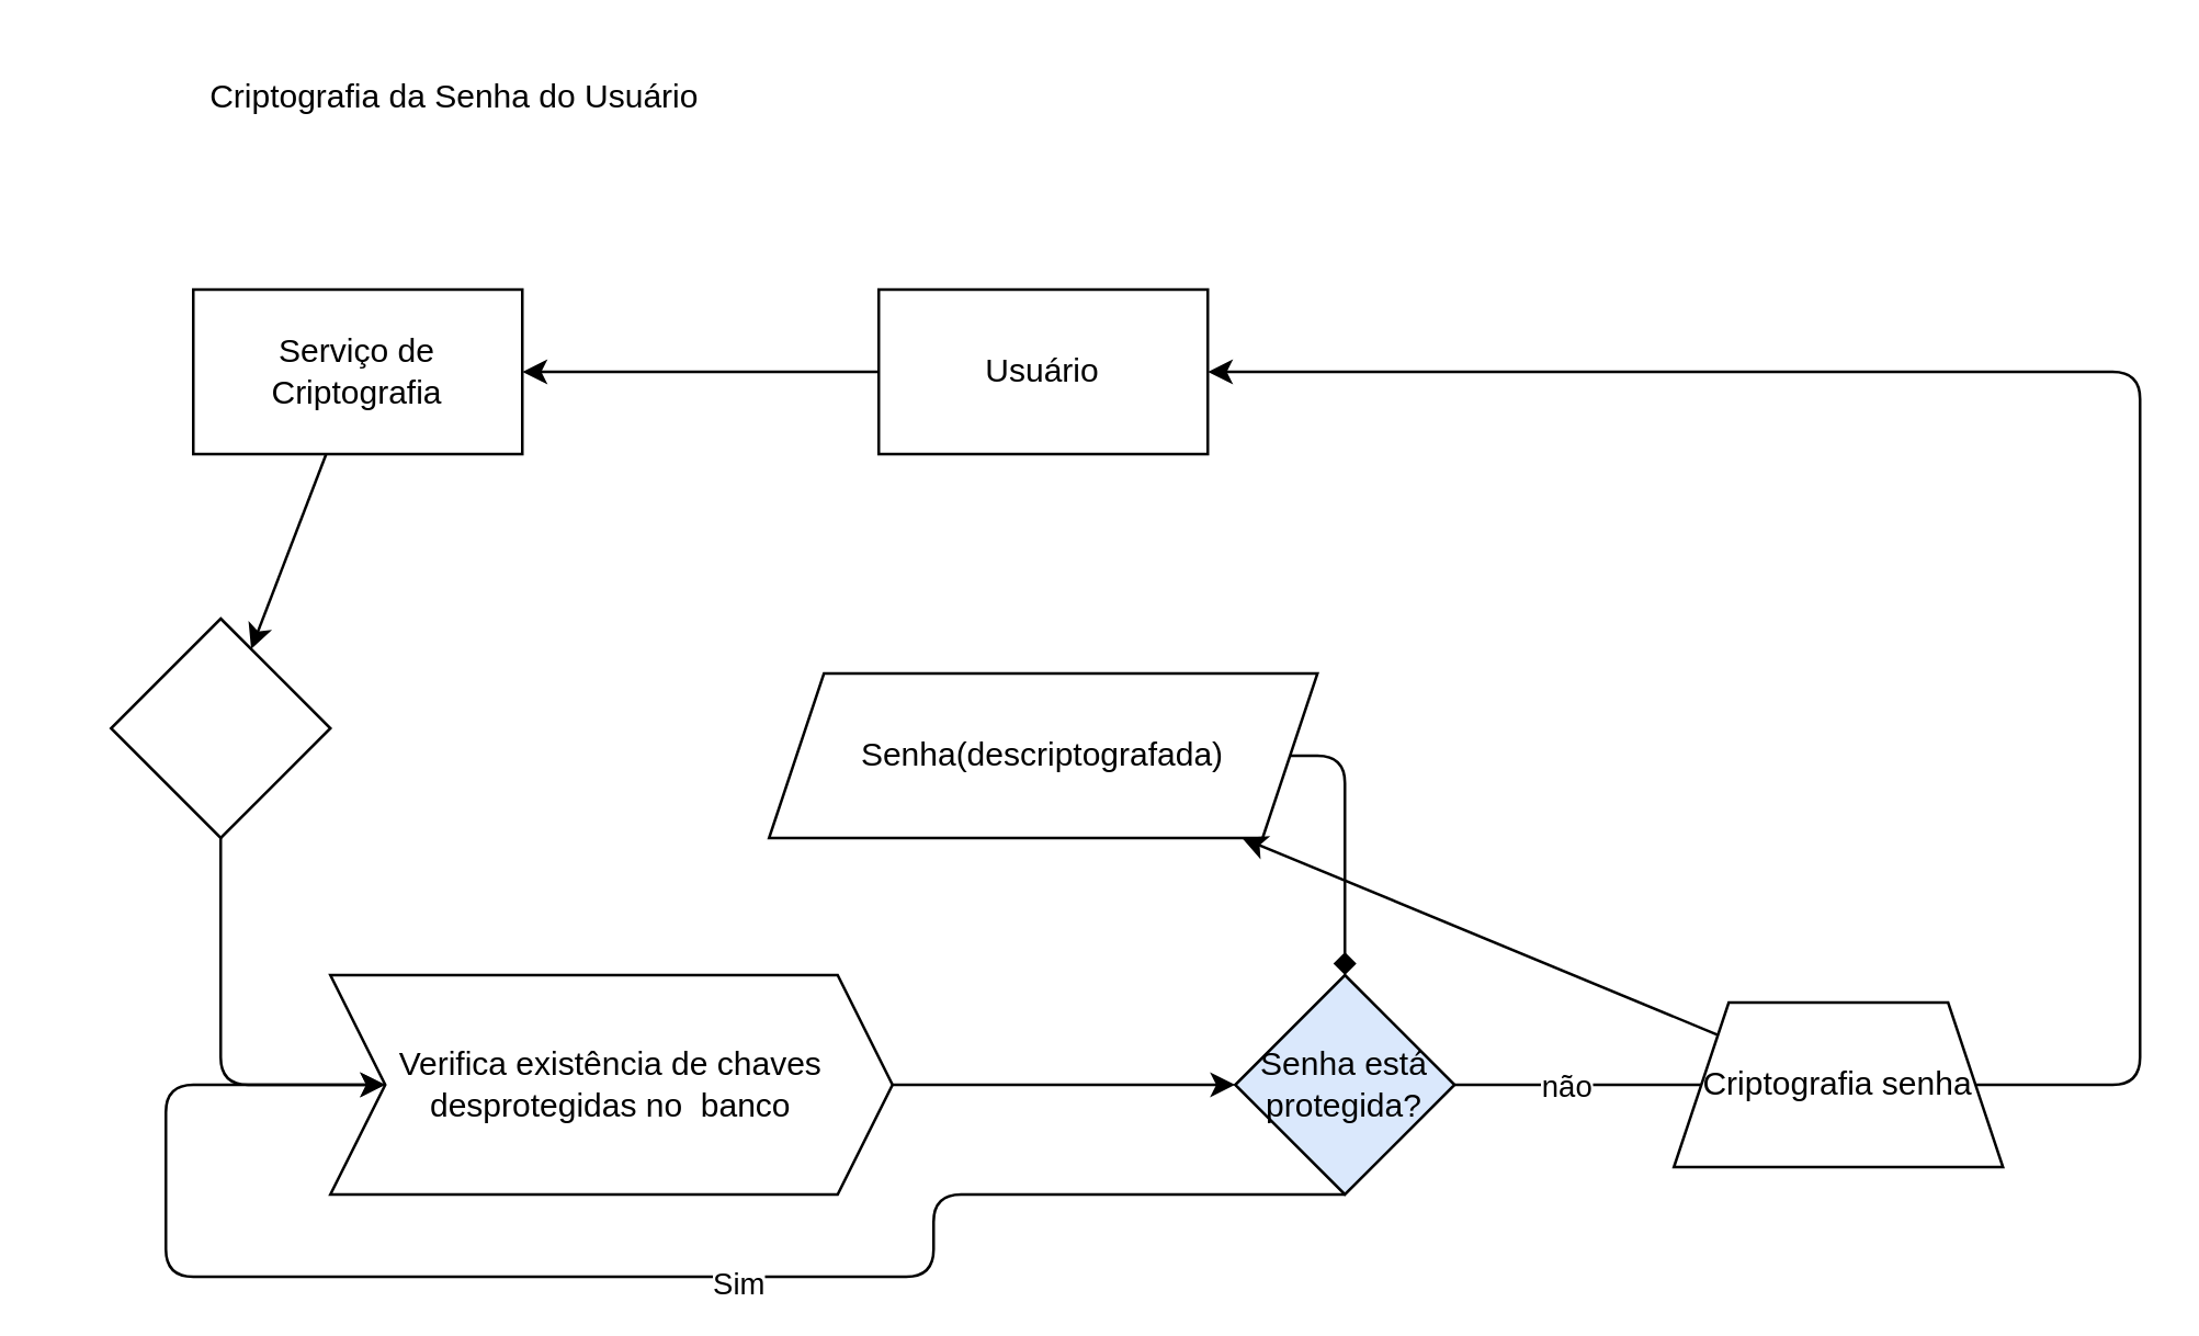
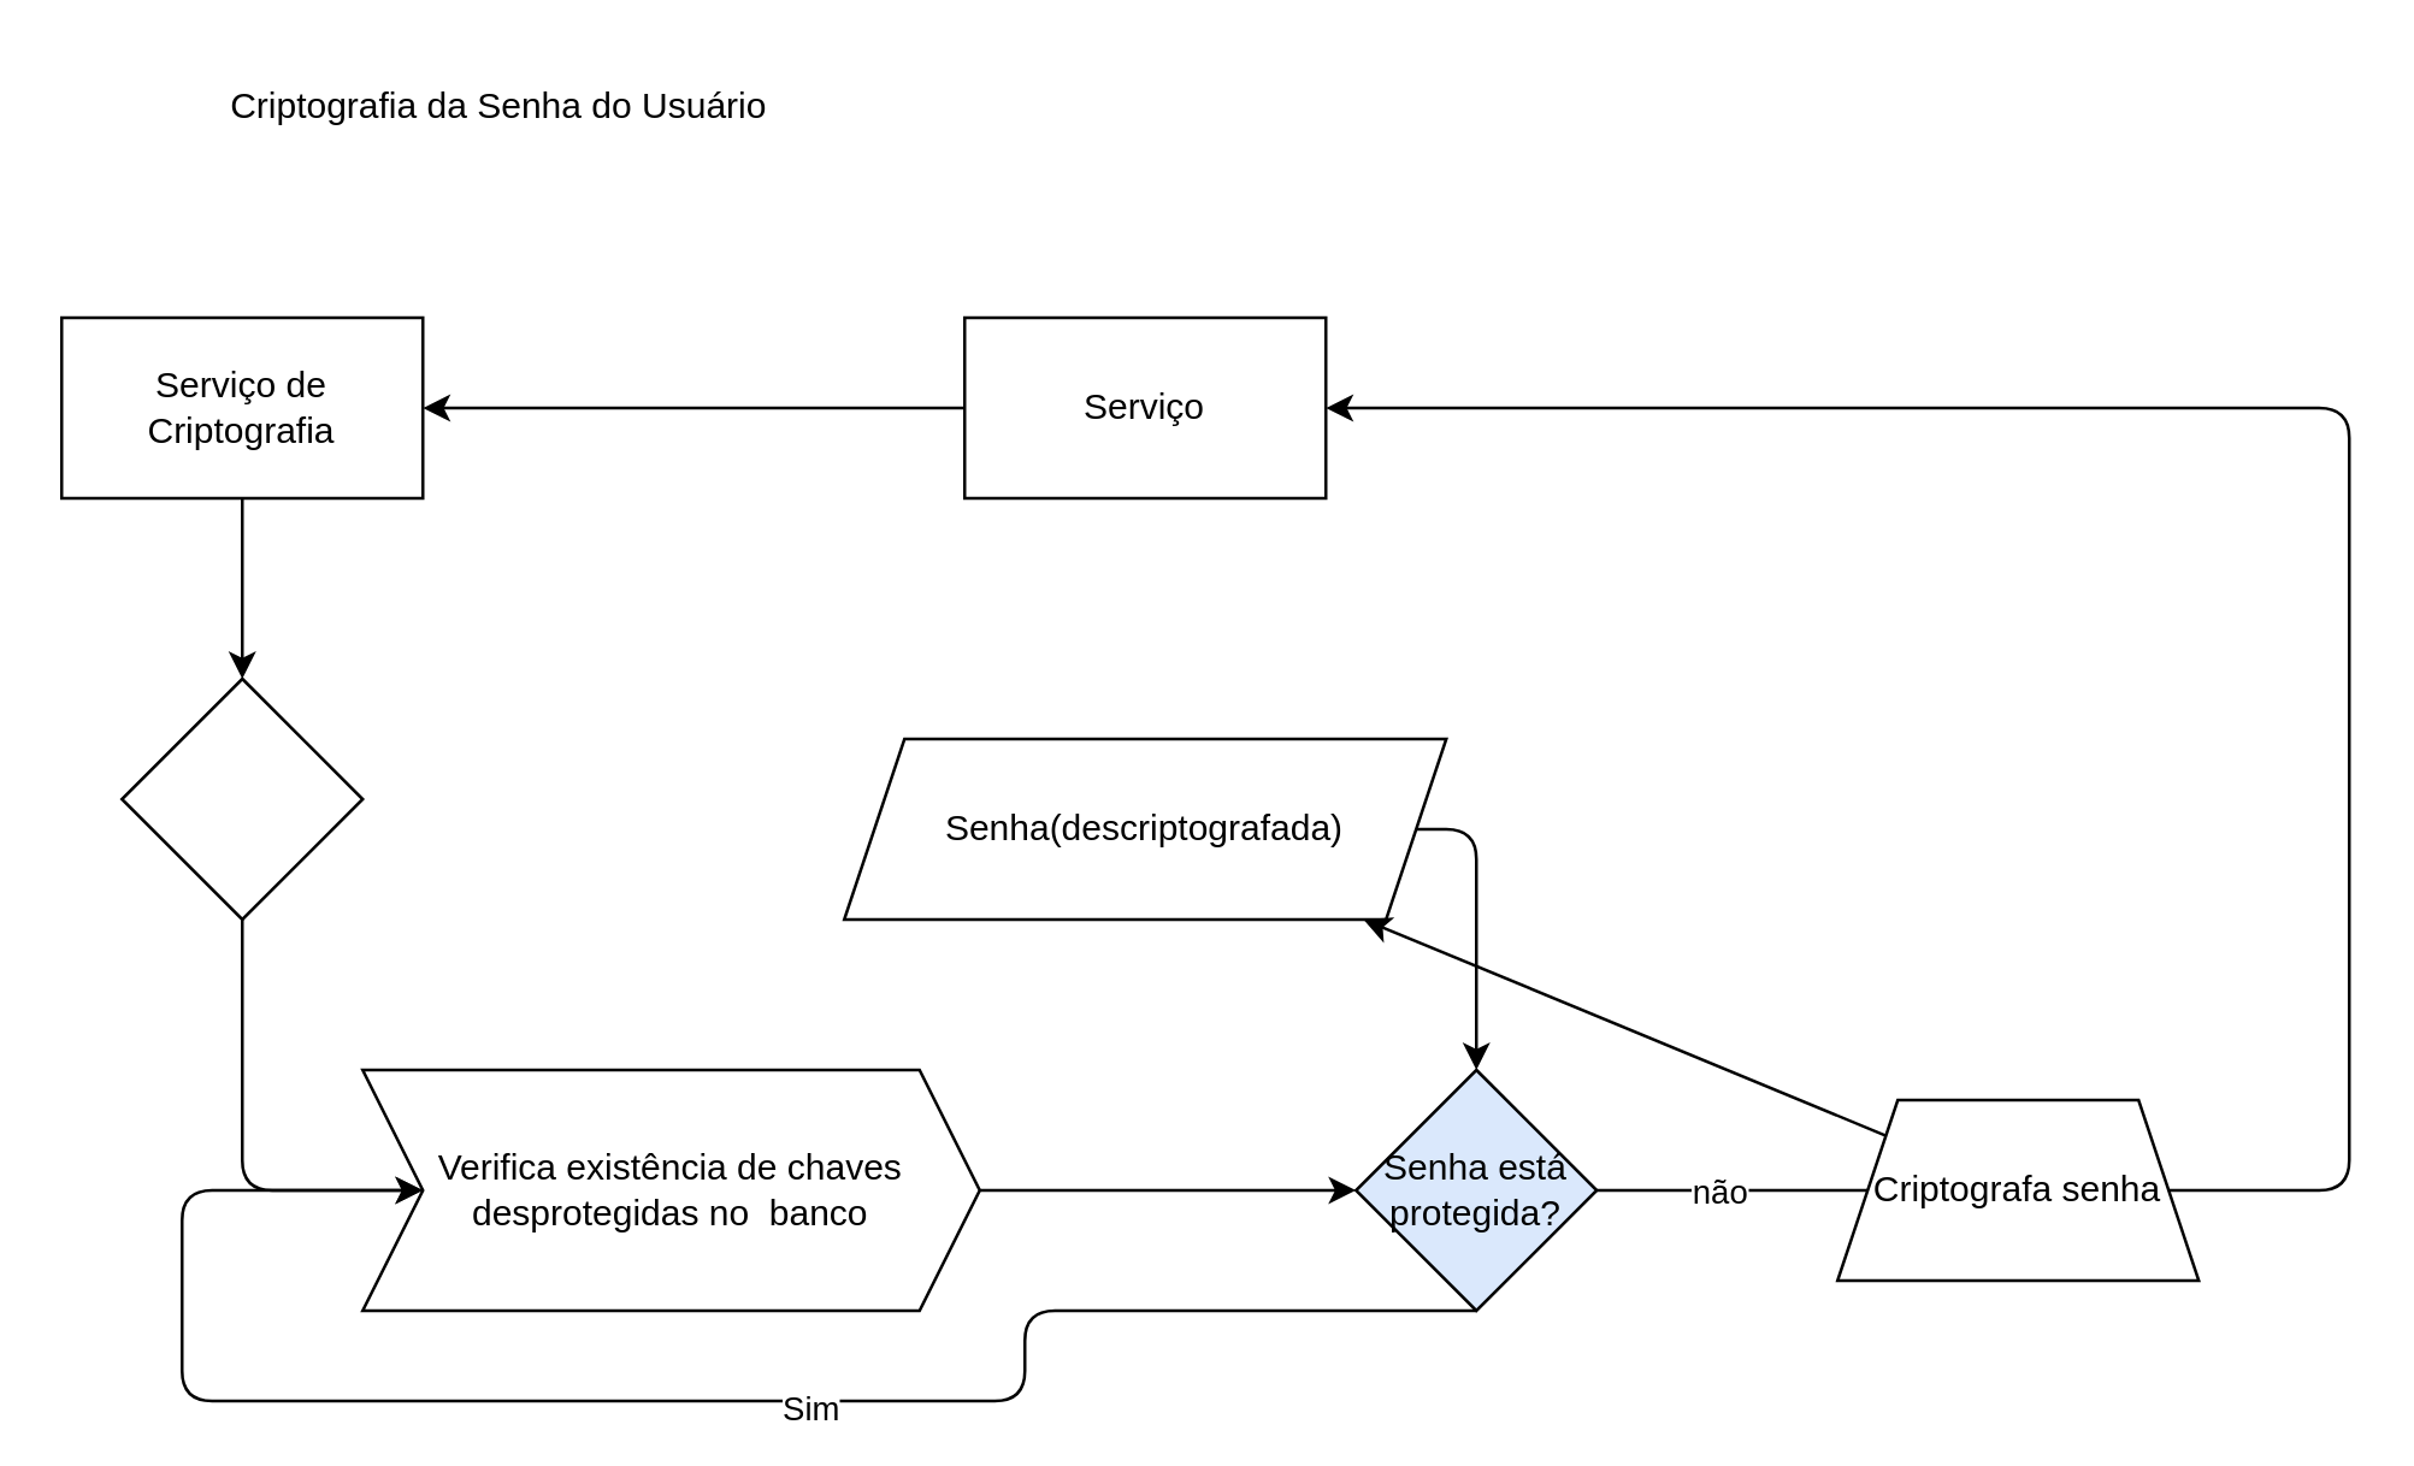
  <mxCell id="0" />
  <mxCell id="1" parent="0" />
  <mxCell id="2" value="" style="edgeStyle=none;html=1;" edge="1" parent="1" source="3" target="5"><mxGeometry relative="1" as="geometry" /></mxCell>
- <mxCell id="3" value="Serviço de Criptografia" style="whiteSpace=wrap;html=1;" vertex="1" parent="1"><mxGeometry x="70" y="105" width="120" height="60" as="geometry" /></mxCell>
+ <mxCell id="3" value="Serviço de Criptografia" style="whiteSpace=wrap;html=1;" vertex="1" parent="1"><mxGeometry x="20" y="105" width="120" height="60" as="geometry" /></mxCell>
  <mxCell id="4" style="edgeStyle=none;html=1;exitX=0.5;exitY=1;exitDx=0;exitDy=0;entryX=0;entryY=0.5;entryDx=0;entryDy=0;" edge="1" parent="1" source="5" target="7"><mxGeometry relative="1" as="geometry"><Array as="points"><mxPoint x="80" y="395" /></Array></mxGeometry></mxCell>
  <mxCell id="5" value="" style="rhombus;whiteSpace=wrap;html=1;" vertex="1" parent="1"><mxGeometry x="40" y="225" width="80" height="80" as="geometry" /></mxCell>
  <mxCell id="6" style="edgeStyle=none;html=1;exitX=1;exitY=0.5;exitDx=0;exitDy=0;entryX=0;entryY=0.5;entryDx=0;entryDy=0;" edge="1" parent="1" source="7" target="12"><mxGeometry relative="1" as="geometry"><mxPoint x="-90" y="395" as="targetPoint" /><Array as="points" /></mxGeometry></mxCell>
  <mxCell id="7" value="Verifica existência de chaves desprotegidas no&amp;nbsp; banco" style="shape=step;perimeter=stepPerimeter;whiteSpace=wrap;html=1;fixedSize=1;" vertex="1" parent="1"><mxGeometry x="120" y="355" width="205" height="80" as="geometry" /></mxCell>
  <mxCell id="8" value="" style="group" vertex="1" connectable="0" parent="1"><mxGeometry x="280" y="105" width="250" height="330" as="geometry" /></mxCell>
- <mxCell id="9" value="Usuário" style="whiteSpace=wrap;html=1;" vertex="1" parent="8"><mxGeometry x="40" width="120" height="60" as="geometry" /></mxCell>
+ <mxCell id="9" value="Serviço" style="whiteSpace=wrap;html=1;" vertex="1" parent="8"><mxGeometry x="40" width="120" height="60" as="geometry" /></mxCell>
  <mxCell id="10" value="Senha(descriptografada)" style="shape=parallelogram;perimeter=parallelogramPerimeter;whiteSpace=wrap;html=1;fixedSize=1;" vertex="1" parent="8"><mxGeometry y="140" width="200" height="60" as="geometry" /></mxCell>
  <mxCell id="11" value="" style="edgeStyle=none;html=1;" edge="1" parent="8" source="9" target="3"><mxGeometry relative="1" as="geometry" /></mxCell>
  <mxCell id="12" value="Senha está protegida?" style="rhombus;whiteSpace=wrap;html=1;fillColor=#dae8fc;" vertex="1" parent="8"><mxGeometry x="170" y="250" width="80" height="80" as="geometry" /></mxCell>
- <mxCell id="13" style="edgeStyle=none;html=1;exitX=1;exitY=0.5;exitDx=0;exitDy=0;entryX=0.5;entryY=0;entryDx=0;entryDy=0;endArrow=diamond;" edge="1" parent="8" source="10" target="12"><mxGeometry relative="1" as="geometry"><Array as="points"><mxPoint x="210" y="170" /></Array></mxGeometry></mxCell>
+ <mxCell id="13" style="edgeStyle=none;html=1;exitX=1;exitY=0.5;exitDx=0;exitDy=0;entryX=0.5;entryY=0;entryDx=0;entryDy=0;" edge="1" parent="8" source="10" target="12"><mxGeometry relative="1" as="geometry"><Array as="points"><mxPoint x="210" y="170" /></Array></mxGeometry></mxCell>
  <mxCell id="14" style="edgeStyle=none;html=1;exitX=1;exitY=0.5;exitDx=0;exitDy=0;" edge="1" parent="1" source="12"><mxGeometry relative="1" as="geometry"><mxPoint x="670" y="395" as="targetPoint" /></mxGeometry></mxCell>
  <mxCell id="15" value="não" style="edgeLabel;html=1;align=center;verticalAlign=middle;resizable=0;points=[];" vertex="1" connectable="0" parent="14"><mxGeometry x="-0.188" y="-1" relative="1" as="geometry"><mxPoint x="-17" y="-1" as="offset" /></mxGeometry></mxCell>
  <mxCell id="16" style="edgeStyle=none;html=1;exitX=0.5;exitY=1;exitDx=0;exitDy=0;entryX=0;entryY=0.5;entryDx=0;entryDy=0;" edge="1" parent="1" source="12" target="7"><mxGeometry relative="1" as="geometry"><mxPoint x="490" y="555" as="targetPoint" /><Array as="points"><mxPoint x="340" y="435" /><mxPoint x="340" y="465" /><mxPoint x="60" y="465" /><mxPoint x="60" y="395" /></Array></mxGeometry></mxCell>
  <mxCell id="17" value="Sim" style="edgeLabel;html=1;align=center;verticalAlign=middle;resizable=0;points=[];" vertex="1" connectable="0" parent="16"><mxGeometry x="-0.175" y="2" relative="1" as="geometry"><mxPoint as="offset" /></mxGeometry></mxCell>
  <mxCell id="18" value="" style="edgeStyle=none;html=1;" edge="1" parent="1" source="20" target="10"><mxGeometry relative="1" as="geometry" /></mxCell>
  <mxCell id="19" style="edgeStyle=none;html=1;exitX=1;exitY=0.5;exitDx=0;exitDy=0;entryX=1;entryY=0.5;entryDx=0;entryDy=0;" edge="1" parent="1" source="20" target="9"><mxGeometry relative="1" as="geometry"><Array as="points"><mxPoint x="780" y="395" /><mxPoint x="780" y="135" /></Array></mxGeometry></mxCell>
- <mxCell id="20" value="Criptografia senha" style="shape=trapezoid;perimeter=trapezoidPerimeter;whiteSpace=wrap;html=1;fixedSize=1;" vertex="1" parent="1"><mxGeometry x="610" y="365" width="120" height="60" as="geometry" /></mxCell>
+ <mxCell id="20" value="Criptografa senha" style="shape=trapezoid;perimeter=trapezoidPerimeter;whiteSpace=wrap;html=1;fixedSize=1;" vertex="1" parent="1"><mxGeometry x="610" y="365" width="120" height="60" as="geometry" /></mxCell>
  <mxCell id="21" value="Criptografia da Senha do Usuário" style="text;html=1;align=center;verticalAlign=middle;resizable=0;points=[];autosize=1;strokeColor=none;fillColor=none;" vertex="1" parent="1"><mxGeometry x="65" y="20" width="200" height="30" as="geometry" /></mxCell>
